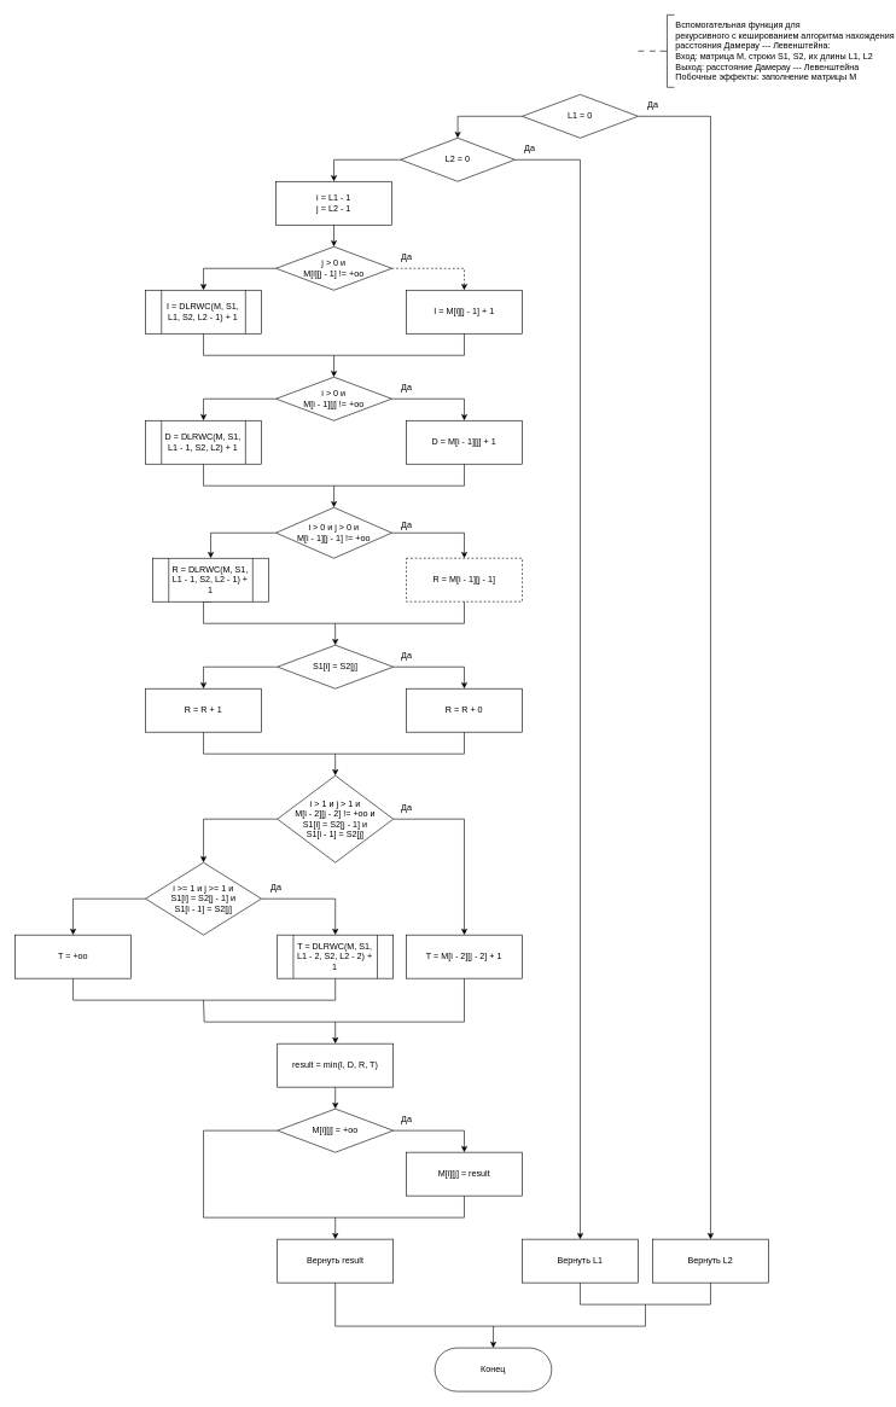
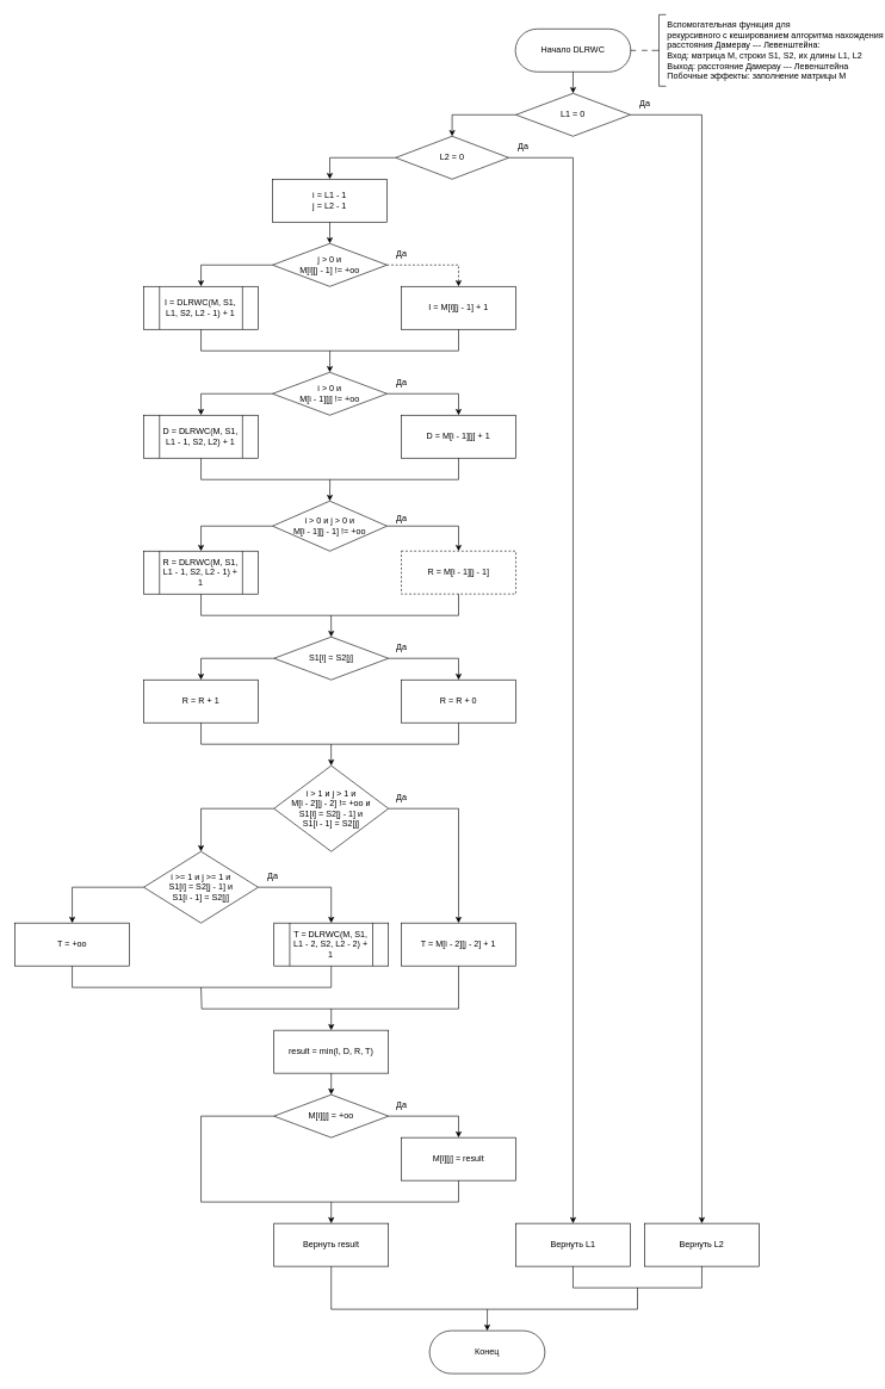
  <mxCell id="0" />
  <mxCell id="1" parent="0" />
+ <mxCell id="2" value="Начало DLRWC" style="html=1;shape=stencil(xVVNb4MwDP01HJmAaFV7nFh37GWTdnapgaghQU7Wj3+/0IAGAzqayyQO+D3yXuzYJGCpLqHGIIkkVBiw1yBJPpAqLsEosoFlSgevIheeXbhZuxB0jZlx2AmIw16gY7QhdcQzP5hWgcsSiZuGZdsgerHfNA9LMyWlFeFK6gHT460YcGnXRhcnFj09O5trG7uotg4VGqQB+pPczgFB8ubtFC9zevdwGmbU+f7l9Pm4U+zntPWpXvzbLF5YwZ1HYhN2683CA/Oy69Qfz86rmCO7xdnN2LHUInMDyNI9ZMeC1Jc8TG6yhma4R0RHV+qEs+19L/1OQHDZE+j+OY8oAGX2hVoF1q6h6zC+hHDhOiRloKnCQF8AFRhanTAXUAwofUase3B79NPbXXlkHHko/GPGHiecCaXxzhhYfNRkN3SmM1maK8I7LZtzIdzVNDcNI4Eb6i7KG/AN);whiteSpace=wrap;" vertex="1" parent="1"><mxGeometry x="750" y="40" width="100" height="60" as="geometry" /></mxCell>
  <mxCell id="3" style="edgeStyle=orthogonalEdgeStyle;rounded=0;orthogonalLoop=1;jettySize=auto;html=1;exitX=1;exitY=0.5;exitDx=0;exitDy=0;exitPerimeter=0;entryX=0.5;entryY=0;entryDx=0;entryDy=0;" edge="1" parent="1" source="4" target="10"><mxGeometry relative="1" as="geometry" /></mxCell>
  <mxCell id="4" value="L1 = 0" style="html=1;shape=mxgraph.flowchart.decision;whiteSpace=wrap;" vertex="1" parent="1"><mxGeometry x="720" y="130" width="160" height="60" as="geometry" /></mxCell>
  <mxCell id="5" style="edgeStyle=orthogonalEdgeStyle;rounded=0;orthogonalLoop=1;jettySize=auto;html=1;exitX=1;exitY=0.5;exitDx=0;exitDy=0;exitPerimeter=0;entryX=0.5;entryY=0;entryDx=0;entryDy=0;" edge="1" parent="1" source="7" target="12"><mxGeometry relative="1" as="geometry" /></mxCell>
  <mxCell id="6" style="edgeStyle=orthogonalEdgeStyle;rounded=0;orthogonalLoop=1;jettySize=auto;html=1;exitX=0;exitY=0.5;exitDx=0;exitDy=0;exitPerimeter=0;entryX=0.5;entryY=0;entryDx=0;entryDy=0;" edge="1" parent="1" source="7" target="19"><mxGeometry relative="1" as="geometry" /></mxCell>
  <mxCell id="7" value="L2 = 0" style="html=1;shape=mxgraph.flowchart.decision;whiteSpace=wrap;" vertex="1" parent="1"><mxGeometry x="552" y="190" width="158" height="60" as="geometry" /></mxCell>
  <mxCell id="8" style="edgeStyle=orthogonalEdgeStyle;rounded=0;orthogonalLoop=1;jettySize=auto;html=1;exitX=0;exitY=0.5;exitDx=0;exitDy=0;exitPerimeter=0;entryX=0.5;entryY=0;entryDx=0;entryDy=0;entryPerimeter=0;" edge="1" parent="1" source="4" target="7"><mxGeometry relative="1" as="geometry" /></mxCell>
+ <mxCell id="9" style="edgeStyle=orthogonalEdgeStyle;rounded=0;orthogonalLoop=1;jettySize=auto;html=1;exitX=0.5;exitY=1;exitDx=0;exitDy=0;exitPerimeter=0;entryX=0.5;entryY=0;entryDx=0;entryDy=0;entryPerimeter=0;" edge="1" parent="1" source="2" target="4"><mxGeometry relative="1" as="geometry" /></mxCell>
  <mxCell id="10" value="Вернуть L2" style="rounded=1;whiteSpace=wrap;html=1;absoluteArcSize=1;arcSize=0;" vertex="1" parent="1"><mxGeometry x="900" y="1710" width="160" height="60" as="geometry" /></mxCell>
  <mxCell id="11" style="edgeStyle=orthogonalEdgeStyle;rounded=0;orthogonalLoop=1;jettySize=auto;html=1;exitX=0.5;exitY=1;exitDx=0;exitDy=0;entryX=0.5;entryY=1;entryDx=0;entryDy=0;endArrow=none;endFill=0;" edge="1" parent="1" source="12" target="10"><mxGeometry relative="1" as="geometry"><Array as="points"><mxPoint x="800" y="1800" /><mxPoint x="980" y="1800" /></Array></mxGeometry></mxCell>
  <mxCell id="12" value="Вернуть L1" style="rounded=1;whiteSpace=wrap;html=1;absoluteArcSize=1;arcSize=0;" vertex="1" parent="1"><mxGeometry x="720" y="1710" width="160" height="60" as="geometry" /></mxCell>
  <mxCell id="13" style="edgeStyle=orthogonalEdgeStyle;rounded=0;orthogonalLoop=1;jettySize=auto;html=1;exitX=0.5;exitY=0;exitDx=0;exitDy=0;exitPerimeter=0;endArrow=none;endFill=0;startArrow=classic;startFill=1;" edge="1" parent="1" source="15"><mxGeometry relative="1" as="geometry"><mxPoint x="679.87" y="1860" as="targetPoint" /></mxGeometry></mxCell>
  <mxCell id="14" style="edgeStyle=orthogonalEdgeStyle;rounded=0;orthogonalLoop=1;jettySize=auto;html=1;exitX=0.5;exitY=0;exitDx=0;exitDy=0;exitPerimeter=0;startArrow=classic;startFill=1;endArrow=none;endFill=0;" edge="1" parent="1" source="15"><mxGeometry relative="1" as="geometry"><mxPoint x="680.167" y="1830" as="targetPoint" /></mxGeometry></mxCell>
  <mxCell id="15" value="Конец" style="html=1;shape=stencil(xVVNb4MwDP01HJmAaFV7nFh37GWTdnapgaghQU7Wj3+/0IAGAzqayyQO+D3yXuzYJGCpLqHGIIkkVBiw1yBJPpAqLsEosoFlSgevIheeXbhZuxB0jZlx2AmIw16gY7QhdcQzP5hWgcsSiZuGZdsgerHfNA9LMyWlFeFK6gHT460YcGnXRhcnFj09O5trG7uotg4VGqQB+pPczgFB8ubtFC9zevdwGmbU+f7l9Pm4U+zntPWpXvzbLF5YwZ1HYhN2683CA/Oy69Qfz86rmCO7xdnN2LHUInMDyNI9ZMeC1Jc8TG6yhma4R0RHV+qEs+19L/1OQHDZE+j+OY8oAGX2hVoF1q6h6zC+hHDhOiRloKnCQF8AFRhanTAXUAwofUase3B79NPbXXlkHHko/GPGHiecCaXxzhhYfNRkN3SmM1maK8I7LZtzIdzVNDcNI4Eb6i7KG/AN);whiteSpace=wrap;" vertex="1" parent="1"><mxGeometry x="630" y="1860" width="100" height="60" as="geometry" /></mxCell>
  <mxCell id="16" style="edgeStyle=orthogonalEdgeStyle;rounded=0;orthogonalLoop=1;jettySize=auto;html=1;exitX=0.5;exitY=1;exitDx=0;exitDy=0;endArrow=none;endFill=0;" edge="1" parent="1"><mxGeometry relative="1" as="geometry"><mxPoint x="890" y="1800" as="targetPoint" /><Array as="points"><mxPoint x="462" y="1830" /><mxPoint x="890" y="1830" /></Array><mxPoint x="462" y="1770" as="sourcePoint" /></mxGeometry></mxCell>
  <mxCell id="17" style="edgeStyle=orthogonalEdgeStyle;rounded=0;orthogonalLoop=1;jettySize=auto;html=1;endArrow=none;endFill=0;dashed=1;dashPattern=8 8;" edge="1" parent="1"><mxGeometry relative="1" as="geometry"><mxPoint x="910" y="70" as="targetPoint" /><mxPoint x="880" y="70" as="sourcePoint" /></mxGeometry></mxCell>
  <mxCell id="18" value="Вспомогательная функция для&lt;br&gt;рекурсивного c кешированием алгоритма нахождения&lt;br style=&quot;border-color: var(--border-color);&quot;&gt;расстояния Дамерау --- Левенштейна:&lt;br style=&quot;border-color: var(--border-color);&quot;&gt;Вход: матрица M, строки S1, S2, их длины L1, L2&lt;br style=&quot;border-color: var(--border-color);&quot;&gt;Выход: расстояние Дамерау --- Левенштейна&lt;br&gt;Побочные эффекты: заполнение матрицы M" style="html=1;shape=mxgraph.flowchart.annotation_2;align=left;labelPosition=right;pointerEvents=1;" vertex="1" parent="1"><mxGeometry x="910" y="20" width="20" height="100" as="geometry" /></mxCell>
  <mxCell id="19" value="i = L1 - 1&lt;br&gt;j = L2 - 1" style="rounded=1;whiteSpace=wrap;html=1;absoluteArcSize=1;arcSize=0;" vertex="1" parent="1"><mxGeometry x="380" y="250" width="160" height="60" as="geometry" /></mxCell>
  <mxCell id="20" style="edgeStyle=orthogonalEdgeStyle;rounded=0;orthogonalLoop=1;jettySize=auto;html=1;exitX=0;exitY=0.5;exitDx=0;exitDy=0;exitPerimeter=0;entryX=0.5;entryY=0;entryDx=0;entryDy=0;" edge="1" parent="1" source="23" target="26"><mxGeometry relative="1" as="geometry" /></mxCell>
  <mxCell id="21" style="edgeStyle=orthogonalEdgeStyle;rounded=0;orthogonalLoop=1;jettySize=auto;html=1;exitX=1;exitY=0.5;exitDx=0;exitDy=0;exitPerimeter=0;entryX=0.5;entryY=0;entryDx=0;entryDy=0;dashed=1;" edge="1" parent="1" source="23" target="24"><mxGeometry relative="1" as="geometry" /></mxCell>
  <mxCell id="22" style="edgeStyle=orthogonalEdgeStyle;rounded=0;orthogonalLoop=1;jettySize=auto;html=1;exitX=0.5;exitY=0;exitDx=0;exitDy=0;exitPerimeter=0;entryX=0.5;entryY=1;entryDx=0;entryDy=0;endArrow=none;endFill=0;startArrow=classic;startFill=1;" edge="1" parent="1" source="23" target="19"><mxGeometry relative="1" as="geometry" /></mxCell>
  <mxCell id="23" value="j &amp;gt; 0 и&lt;br&gt;M[i][j - 1] != +oo" style="html=1;shape=mxgraph.flowchart.decision;whiteSpace=wrap;" vertex="1" parent="1"><mxGeometry x="380" y="340" width="160" height="60" as="geometry" /></mxCell>
  <mxCell id="24" value="I = M[i][j - 1] + 1" style="rounded=1;whiteSpace=wrap;html=1;absoluteArcSize=1;arcSize=0;" vertex="1" parent="1"><mxGeometry x="560" y="400" width="160" height="60" as="geometry" /></mxCell>
  <mxCell id="25" style="edgeStyle=orthogonalEdgeStyle;rounded=0;orthogonalLoop=1;jettySize=auto;html=1;exitX=0.5;exitY=1;exitDx=0;exitDy=0;entryX=0.5;entryY=1;entryDx=0;entryDy=0;endArrow=none;endFill=0;" edge="1" parent="1" source="26" target="24"><mxGeometry relative="1" as="geometry"><Array as="points"><mxPoint x="280" y="490" /><mxPoint x="640" y="490" /></Array></mxGeometry></mxCell>
  <mxCell id="26" value="I = DLRWC(M, S1, L1, S2, L2 - 1) + 1" style="html=1;shape=process;whiteSpace=wrap;size=0.14;" vertex="1" parent="1"><mxGeometry x="200" y="400" width="160" height="60" as="geometry" /></mxCell>
  <mxCell id="27" style="edgeStyle=orthogonalEdgeStyle;rounded=0;orthogonalLoop=1;jettySize=auto;html=1;exitX=0;exitY=0.5;exitDx=0;exitDy=0;exitPerimeter=0;entryX=0.5;entryY=0;entryDx=0;entryDy=0;" edge="1" parent="1" source="30" target="33"><mxGeometry relative="1" as="geometry" /></mxCell>
  <mxCell id="28" style="edgeStyle=orthogonalEdgeStyle;rounded=0;orthogonalLoop=1;jettySize=auto;html=1;exitX=1;exitY=0.5;exitDx=0;exitDy=0;exitPerimeter=0;entryX=0.5;entryY=0;entryDx=0;entryDy=0;" edge="1" parent="1" source="30" target="31"><mxGeometry relative="1" as="geometry" /></mxCell>
  <mxCell id="29" style="edgeStyle=orthogonalEdgeStyle;rounded=0;orthogonalLoop=1;jettySize=auto;html=1;exitX=0.5;exitY=0;exitDx=0;exitDy=0;exitPerimeter=0;endArrow=none;endFill=0;startArrow=classic;startFill=1;" edge="1" parent="1" source="30"><mxGeometry relative="1" as="geometry"><mxPoint x="460.167" y="490" as="targetPoint" /></mxGeometry></mxCell>
  <mxCell id="30" value="i &amp;gt; 0 и&lt;br&gt;M[i - 1][j] != +oo" style="html=1;shape=mxgraph.flowchart.decision;whiteSpace=wrap;" vertex="1" parent="1"><mxGeometry x="380" y="520" width="160" height="60" as="geometry" /></mxCell>
  <mxCell id="31" value="D = M[i - 1][j] + 1" style="rounded=1;whiteSpace=wrap;html=1;absoluteArcSize=1;arcSize=0;" vertex="1" parent="1"><mxGeometry x="560" y="580" width="160" height="60" as="geometry" /></mxCell>
  <mxCell id="32" style="edgeStyle=orthogonalEdgeStyle;rounded=0;orthogonalLoop=1;jettySize=auto;html=1;exitX=0.5;exitY=1;exitDx=0;exitDy=0;entryX=0.5;entryY=1;entryDx=0;entryDy=0;endArrow=none;endFill=0;" edge="1" parent="1" source="33" target="31"><mxGeometry relative="1" as="geometry"><Array as="points"><mxPoint x="280" y="670" /><mxPoint x="640" y="670" /></Array></mxGeometry></mxCell>
  <mxCell id="33" value="D = DLRWC(M, S1, L1 - 1, S2, L2) + 1" style="html=1;shape=process;whiteSpace=wrap;size=0.14;" vertex="1" parent="1"><mxGeometry x="200" y="580" width="160" height="60" as="geometry" /></mxCell>
  <mxCell id="34" style="edgeStyle=orthogonalEdgeStyle;rounded=0;orthogonalLoop=1;jettySize=auto;html=1;exitX=0;exitY=0.5;exitDx=0;exitDy=0;exitPerimeter=0;entryX=0.5;entryY=0;entryDx=0;entryDy=0;" edge="1" parent="1" source="37" target="40"><mxGeometry relative="1" as="geometry" /></mxCell>
  <mxCell id="35" style="edgeStyle=orthogonalEdgeStyle;rounded=0;orthogonalLoop=1;jettySize=auto;html=1;entryX=0.5;entryY=0;entryDx=0;entryDy=0;" edge="1" parent="1" source="37" target="38"><mxGeometry relative="1" as="geometry" /></mxCell>
  <mxCell id="36" style="edgeStyle=orthogonalEdgeStyle;rounded=0;orthogonalLoop=1;jettySize=auto;html=1;exitX=0.5;exitY=0;exitDx=0;exitDy=0;exitPerimeter=0;endArrow=none;endFill=0;startArrow=classic;startFill=1;" edge="1" parent="1" source="37"><mxGeometry relative="1" as="geometry"><mxPoint x="460.167" y="670" as="targetPoint" /></mxGeometry></mxCell>
  <mxCell id="37" value="i &amp;gt; 0 и j &amp;gt; 0 и&lt;br&gt;M[i - 1][j - 1] != +oo" style="html=1;shape=mxgraph.flowchart.decision;whiteSpace=wrap;" vertex="1" parent="1"><mxGeometry x="380" y="700" width="160" height="70" as="geometry" /></mxCell>
  <mxCell id="38" value="R = M[i - 1][j - 1]" style="rounded=1;whiteSpace=wrap;html=1;absoluteArcSize=1;arcSize=0;dashed=1;" vertex="1" parent="1"><mxGeometry x="560" y="770" width="160" height="60" as="geometry" /></mxCell>
  <mxCell id="39" style="edgeStyle=orthogonalEdgeStyle;rounded=0;orthogonalLoop=1;jettySize=auto;html=1;exitX=0.5;exitY=1;exitDx=0;exitDy=0;entryX=0.5;entryY=1;entryDx=0;entryDy=0;endArrow=none;endFill=0;" edge="1" parent="1" source="40" target="38"><mxGeometry relative="1" as="geometry"><Array as="points"><mxPoint x="280" y="860" /><mxPoint x="640" y="860" /></Array></mxGeometry></mxCell>
- <mxCell id="40" value="R = DLRWC(M, S1, L1 - 1, S2, L2 - 1) + 1" style="html=1;shape=process;whiteSpace=wrap;size=0.14;" vertex="1" parent="1"><mxGeometry x="210" y="770" width="160" height="60" as="geometry" /></mxCell>
+ <mxCell id="40" value="R = DLRWC(M, S1, L1 - 1, S2, L2 - 1) + 1" style="html=1;shape=process;whiteSpace=wrap;size=0.14;" vertex="1" parent="1"><mxGeometry x="200" y="770" width="160" height="60" as="geometry" /></mxCell>
  <mxCell id="41" style="edgeStyle=orthogonalEdgeStyle;rounded=0;orthogonalLoop=1;jettySize=auto;html=1;exitX=0;exitY=0.5;exitDx=0;exitDy=0;exitPerimeter=0;entryX=0.5;entryY=0;entryDx=0;entryDy=0;" edge="1" parent="1" source="44" target="46"><mxGeometry relative="1" as="geometry" /></mxCell>
  <mxCell id="42" style="edgeStyle=orthogonalEdgeStyle;rounded=0;orthogonalLoop=1;jettySize=auto;html=1;exitX=1;exitY=0.5;exitDx=0;exitDy=0;exitPerimeter=0;entryX=0.5;entryY=0;entryDx=0;entryDy=0;" edge="1" parent="1" source="44" target="47"><mxGeometry relative="1" as="geometry" /></mxCell>
  <mxCell id="43" style="edgeStyle=orthogonalEdgeStyle;rounded=0;orthogonalLoop=1;jettySize=auto;html=1;exitX=0.5;exitY=0;exitDx=0;exitDy=0;exitPerimeter=0;endArrow=none;endFill=0;startArrow=classic;startFill=1;" edge="1" parent="1" source="44"><mxGeometry relative="1" as="geometry"><mxPoint x="461.833" y="860" as="targetPoint" /></mxGeometry></mxCell>
  <mxCell id="44" value="S1[i] = S2[j]" style="html=1;shape=mxgraph.flowchart.decision;whiteSpace=wrap;" vertex="1" parent="1"><mxGeometry x="382" y="890" width="160" height="60" as="geometry" /></mxCell>
  <mxCell id="45" style="edgeStyle=orthogonalEdgeStyle;rounded=0;orthogonalLoop=1;jettySize=auto;html=1;exitX=0.5;exitY=1;exitDx=0;exitDy=0;entryX=0.5;entryY=1;entryDx=0;entryDy=0;endArrow=none;endFill=0;" edge="1" parent="1" source="46" target="47"><mxGeometry relative="1" as="geometry"><Array as="points"><mxPoint x="280" y="1040" /><mxPoint x="640" y="1040" /></Array></mxGeometry></mxCell>
  <mxCell id="46" value="R = R + 1" style="rounded=1;whiteSpace=wrap;html=1;absoluteArcSize=1;arcSize=0;" vertex="1" parent="1"><mxGeometry x="200" y="950" width="160" height="60" as="geometry" /></mxCell>
  <mxCell id="47" value="R = R + 0" style="rounded=1;whiteSpace=wrap;html=1;absoluteArcSize=1;arcSize=0;" vertex="1" parent="1"><mxGeometry x="560" y="950" width="160" height="60" as="geometry" /></mxCell>
  <mxCell id="48" style="edgeStyle=orthogonalEdgeStyle;rounded=0;orthogonalLoop=1;jettySize=auto;html=1;exitX=0.5;exitY=1;exitDx=0;exitDy=0;entryX=0.5;entryY=1;entryDx=0;entryDy=0;endArrow=none;endFill=0;" edge="1" parent="1" source="49" target="59"><mxGeometry relative="1" as="geometry"><Array as="points"><mxPoint x="100" y="1380" /><mxPoint x="462" y="1380" /></Array></mxGeometry></mxCell>
  <mxCell id="49" value="T = +oo" style="rounded=1;whiteSpace=wrap;html=1;absoluteArcSize=1;arcSize=0;" vertex="1" parent="1"><mxGeometry x="20" y="1290" width="160" height="60" as="geometry" /></mxCell>
  <mxCell id="50" style="edgeStyle=orthogonalEdgeStyle;rounded=0;orthogonalLoop=1;jettySize=auto;html=1;exitX=1;exitY=0.5;exitDx=0;exitDy=0;exitPerimeter=0;entryX=0.5;entryY=0;entryDx=0;entryDy=0;" edge="1" parent="1" source="52" target="54"><mxGeometry relative="1" as="geometry" /></mxCell>
  <mxCell id="51" style="edgeStyle=orthogonalEdgeStyle;rounded=0;orthogonalLoop=1;jettySize=auto;html=1;exitX=0.5;exitY=0;exitDx=0;exitDy=0;exitPerimeter=0;startArrow=classic;startFill=1;endArrow=none;endFill=0;" edge="1" parent="1" source="52"><mxGeometry relative="1" as="geometry"><mxPoint x="461.833" y="1040" as="targetPoint" /></mxGeometry></mxCell>
  <mxCell id="52" value="i &amp;gt; 1 и j &amp;gt; 1 и&lt;br&gt;M[i - 2][j - 2] != +oo и&lt;br&gt;S1[i] = S2[j - 1] и&lt;br&gt;S1[i - 1] = S2[j]" style="html=1;shape=mxgraph.flowchart.decision;whiteSpace=wrap;" vertex="1" parent="1"><mxGeometry x="382" y="1070" width="160" height="120" as="geometry" /></mxCell>
  <mxCell id="53" style="edgeStyle=orthogonalEdgeStyle;rounded=0;orthogonalLoop=1;jettySize=auto;html=1;exitX=0.5;exitY=1;exitDx=0;exitDy=0;endArrow=none;endFill=0;" edge="1" parent="1" source="54"><mxGeometry relative="1" as="geometry"><mxPoint x="280" y="1380" as="targetPoint" /><Array as="points"><mxPoint x="640" y="1410" /><mxPoint x="281" y="1410" /></Array></mxGeometry></mxCell>
  <mxCell id="54" value="T = M[i - 2][j - 2] + 1" style="rounded=1;whiteSpace=wrap;html=1;absoluteArcSize=1;arcSize=0;" vertex="1" parent="1"><mxGeometry x="560" y="1290" width="160" height="60" as="geometry" /></mxCell>
  <mxCell id="55" style="edgeStyle=orthogonalEdgeStyle;rounded=0;orthogonalLoop=1;jettySize=auto;html=1;exitX=0;exitY=0.5;exitDx=0;exitDy=0;exitPerimeter=0;entryX=0.5;entryY=0;entryDx=0;entryDy=0;" edge="1" parent="1" source="57" target="49"><mxGeometry relative="1" as="geometry" /></mxCell>
  <mxCell id="56" style="edgeStyle=orthogonalEdgeStyle;rounded=0;orthogonalLoop=1;jettySize=auto;html=1;exitX=1;exitY=0.5;exitDx=0;exitDy=0;exitPerimeter=0;entryX=0.5;entryY=0;entryDx=0;entryDy=0;" edge="1" parent="1" source="57" target="59"><mxGeometry relative="1" as="geometry" /></mxCell>
  <mxCell id="57" value="i &amp;gt;= 1 и j &amp;gt;= 1 и&lt;br&gt;S1[i] = S2[j - 1] и&lt;br&gt;S1[i - 1] = S2[j]" style="html=1;shape=mxgraph.flowchart.decision;whiteSpace=wrap;" vertex="1" parent="1"><mxGeometry x="200" y="1190" width="160" height="100" as="geometry" /></mxCell>
  <mxCell id="58" style="edgeStyle=orthogonalEdgeStyle;rounded=0;orthogonalLoop=1;jettySize=auto;html=1;exitX=0;exitY=0.5;exitDx=0;exitDy=0;exitPerimeter=0;entryX=0.5;entryY=0;entryDx=0;entryDy=0;entryPerimeter=0;" edge="1" parent="1" source="52" target="57"><mxGeometry relative="1" as="geometry" /></mxCell>
  <mxCell id="59" value="T = DLRWC(M, S1, L1 - 2, S2, L2 - 2) + 1" style="html=1;shape=process;whiteSpace=wrap;size=0.14;" vertex="1" parent="1"><mxGeometry x="382" y="1290" width="160" height="60" as="geometry" /></mxCell>
  <mxCell id="60" style="edgeStyle=orthogonalEdgeStyle;rounded=0;orthogonalLoop=1;jettySize=auto;html=1;exitX=0;exitY=0.5;exitDx=0;exitDy=0;exitPerimeter=0;entryX=0.5;entryY=1;entryDx=0;entryDy=0;endArrow=none;endFill=0;" edge="1" parent="1" source="62" target="65"><mxGeometry relative="1" as="geometry"><Array as="points"><mxPoint x="280" y="1560" /><mxPoint x="280" y="1680" /><mxPoint x="640" y="1680" /></Array></mxGeometry></mxCell>
  <mxCell id="61" style="edgeStyle=orthogonalEdgeStyle;rounded=0;orthogonalLoop=1;jettySize=auto;html=1;exitX=1;exitY=0.5;exitDx=0;exitDy=0;exitPerimeter=0;entryX=0.5;entryY=0;entryDx=0;entryDy=0;" edge="1" parent="1" source="62" target="65"><mxGeometry relative="1" as="geometry" /></mxCell>
  <mxCell id="62" value="M[i][j] = +oo" style="html=1;shape=mxgraph.flowchart.decision;whiteSpace=wrap;" vertex="1" parent="1"><mxGeometry x="382" y="1530" width="160" height="60" as="geometry" /></mxCell>
  <mxCell id="63" style="edgeStyle=orthogonalEdgeStyle;rounded=0;orthogonalLoop=1;jettySize=auto;html=1;exitX=0.5;exitY=0;exitDx=0;exitDy=0;endArrow=none;endFill=0;startArrow=classic;startFill=1;" edge="1" parent="1" source="64"><mxGeometry relative="1" as="geometry"><mxPoint x="462" y="1410" as="targetPoint" /></mxGeometry></mxCell>
  <mxCell id="64" value="result = min(I, D, R, T)" style="rounded=1;whiteSpace=wrap;html=1;absoluteArcSize=1;arcSize=0;" vertex="1" parent="1"><mxGeometry x="382" y="1440" width="160" height="60" as="geometry" /></mxCell>
  <mxCell id="65" value="M[i][j] = result" style="rounded=1;whiteSpace=wrap;html=1;absoluteArcSize=1;arcSize=0;" vertex="1" parent="1"><mxGeometry x="560" y="1590" width="160" height="60" as="geometry" /></mxCell>
  <mxCell id="66" style="edgeStyle=orthogonalEdgeStyle;rounded=0;orthogonalLoop=1;jettySize=auto;html=1;exitX=0.5;exitY=0;exitDx=0;exitDy=0;endArrow=none;endFill=0;startArrow=classic;startFill=1;" edge="1" parent="1" source="67"><mxGeometry relative="1" as="geometry"><mxPoint x="462" y="1680" as="targetPoint" /></mxGeometry></mxCell>
  <mxCell id="67" value="Вернуть result" style="rounded=1;whiteSpace=wrap;html=1;absoluteArcSize=1;arcSize=0;" vertex="1" parent="1"><mxGeometry x="382" y="1710" width="160" height="60" as="geometry" /></mxCell>
  <mxCell id="68" style="edgeStyle=orthogonalEdgeStyle;rounded=0;orthogonalLoop=1;jettySize=auto;html=1;exitX=0.5;exitY=1;exitDx=0;exitDy=0;entryX=0.5;entryY=0;entryDx=0;entryDy=0;entryPerimeter=0;" edge="1" parent="1" source="64" target="62"><mxGeometry relative="1" as="geometry" /></mxCell>
  <mxCell id="69" value="Да" style="text;html=1;align=center;verticalAlign=middle;resizable=0;points=[];autosize=1;strokeColor=none;fillColor=none;" vertex="1" parent="1"><mxGeometry x="880" y="130" width="40" height="30" as="geometry" /></mxCell>
  <mxCell id="70" value="Да" style="text;html=1;align=center;verticalAlign=middle;resizable=0;points=[];autosize=1;strokeColor=none;fillColor=none;" vertex="1" parent="1"><mxGeometry x="710" y="190" width="40" height="30" as="geometry" /></mxCell>
  <mxCell id="71" value="Да" style="text;html=1;align=center;verticalAlign=middle;resizable=0;points=[];autosize=1;strokeColor=none;fillColor=none;" vertex="1" parent="1"><mxGeometry x="540" y="340" width="40" height="30" as="geometry" /></mxCell>
  <mxCell id="72" value="Да" style="text;html=1;align=center;verticalAlign=middle;resizable=0;points=[];autosize=1;strokeColor=none;fillColor=none;" vertex="1" parent="1"><mxGeometry x="540" y="520" width="40" height="30" as="geometry" /></mxCell>
  <mxCell id="73" value="Да" style="text;html=1;align=center;verticalAlign=middle;resizable=0;points=[];autosize=1;strokeColor=none;fillColor=none;" vertex="1" parent="1"><mxGeometry x="540" y="710" width="40" height="30" as="geometry" /></mxCell>
  <mxCell id="74" value="Да" style="text;html=1;align=center;verticalAlign=middle;resizable=0;points=[];autosize=1;strokeColor=none;fillColor=none;" vertex="1" parent="1"><mxGeometry x="540" y="890" width="40" height="30" as="geometry" /></mxCell>
  <mxCell id="75" value="Да" style="text;html=1;align=center;verticalAlign=middle;resizable=0;points=[];autosize=1;strokeColor=none;fillColor=none;" vertex="1" parent="1"><mxGeometry x="540" y="1100" width="40" height="30" as="geometry" /></mxCell>
  <mxCell id="76" value="Да" style="text;html=1;align=center;verticalAlign=middle;resizable=0;points=[];autosize=1;strokeColor=none;fillColor=none;" vertex="1" parent="1"><mxGeometry x="360" y="1210" width="40" height="30" as="geometry" /></mxCell>
  <mxCell id="77" value="Да" style="text;html=1;align=center;verticalAlign=middle;resizable=0;points=[];autosize=1;strokeColor=none;fillColor=none;" vertex="1" parent="1"><mxGeometry x="540" y="1530" width="40" height="30" as="geometry" /></mxCell>
